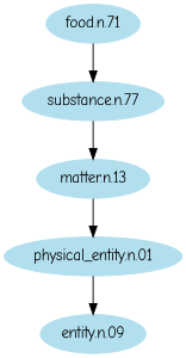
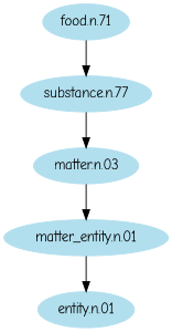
  digraph {
    fontname="Comic Neue"
    node [color=lightblue2 fontname="Comic Neue" style=filled]
    edge [fontname="Comic Neue"]
    n1 [label="food.n.71"]
    n2 [label="substance.n.77"]
-   "matter.n.03" [label="matter.n.13"]
-   "physical_entity.n.01"
-   "entity.n.01" [label="entity.n.09"]
+   "matter.n.03"
+   "physical_entity.n.01" [label="matter_entity.n.01"]
+   "entity.n.01"
    n1 -> n2
    n2 -> "matter.n.03"
    "matter.n.03" -> "physical_entity.n.01"
    "physical_entity.n.01" -> "entity.n.01"
  }
